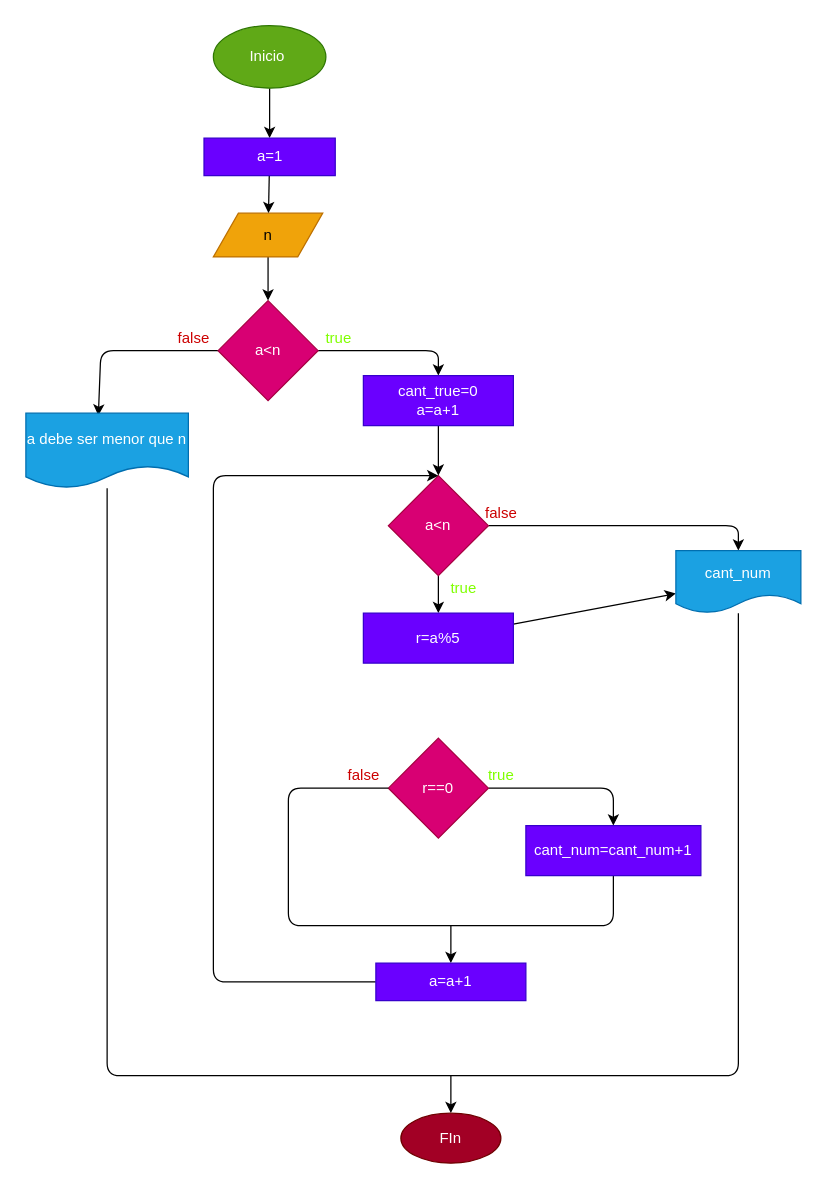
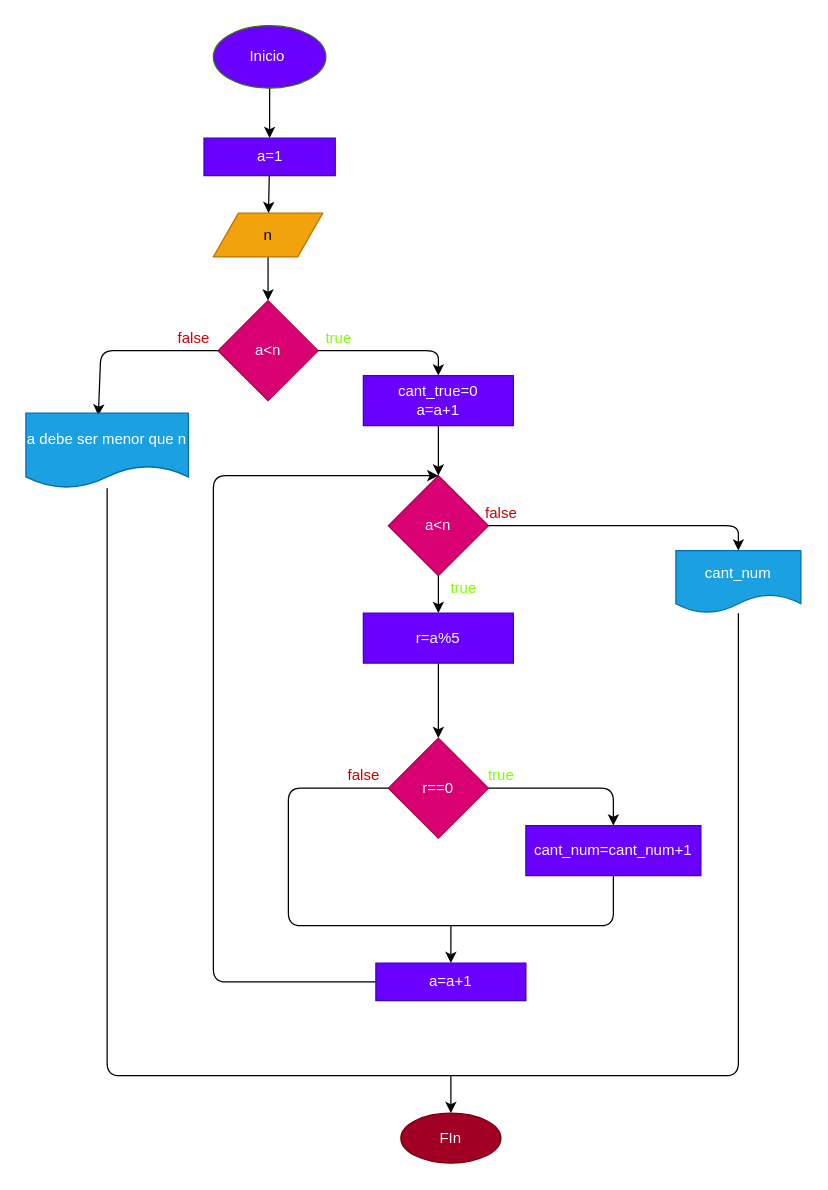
  <mxCell id="0" />
  <mxCell id="1" parent="0" />
  <mxCell id="2" value="" style="edgeStyle=none;html=1;" edge="1" parent="1" source="3" target="7"><mxGeometry relative="1" as="geometry" /></mxCell>
- <mxCell id="3" value="Inicio&amp;nbsp;" style="ellipse;whiteSpace=wrap;html=1;fillColor=#60a917;fontColor=#ffffff;strokeColor=#2D7600;" vertex="1" parent="1"><mxGeometry x="170" y="20" width="90" height="50" as="geometry" /></mxCell>
+ <mxCell id="3" value="Inicio&amp;nbsp;" style="ellipse;whiteSpace=wrap;html=1;fillColor=#6a00ff;fontColor=#ffffff;strokeColor=#2D7600;" vertex="1" parent="1"><mxGeometry x="170" y="20" width="90" height="50" as="geometry" /></mxCell>
  <mxCell id="4" value="" style="edgeStyle=none;html=1;" edge="1" parent="1" source="5" target="10"><mxGeometry relative="1" as="geometry" /></mxCell>
  <mxCell id="5" value="n" style="shape=parallelogram;perimeter=parallelogramPerimeter;whiteSpace=wrap;html=1;fixedSize=1;fillColor=#f0a30a;strokeColor=#BD7000;fontColor=#000000;" vertex="1" parent="1"><mxGeometry x="170" y="170" width="87.5" height="35" as="geometry" /></mxCell>
  <mxCell id="6" style="edgeStyle=none;html=1;" edge="1" parent="1" source="7" target="5"><mxGeometry relative="1" as="geometry" /></mxCell>
  <mxCell id="7" value="a=1" style="whiteSpace=wrap;html=1;fillColor=#6a00ff;strokeColor=#3700CC;fontColor=#ffffff;" vertex="1" parent="1"><mxGeometry x="162.5" y="110" width="105" height="30" as="geometry" /></mxCell>
  <mxCell id="8" style="edgeStyle=none;html=1;startArrow=none;startFill=0;entryX=0.446;entryY=0.033;entryDx=0;entryDy=0;entryPerimeter=0;" edge="1" parent="1" source="10" target="11"><mxGeometry relative="1" as="geometry"><mxPoint x="80" y="310" as="targetPoint" /><Array as="points"><mxPoint x="80" y="280" /></Array></mxGeometry></mxCell>
  <mxCell id="9" style="edgeStyle=none;html=1;startArrow=none;startFill=0;" edge="1" parent="1" source="10" target="13"><mxGeometry relative="1" as="geometry"><Array as="points"><mxPoint x="350" y="280" /></Array></mxGeometry></mxCell>
  <mxCell id="10" value="a&amp;lt;n" style="rhombus;whiteSpace=wrap;html=1;fillColor=#d80073;strokeColor=#A50040;fontColor=#ffffff;" vertex="1" parent="1"><mxGeometry x="173.75" y="240" width="80" height="80" as="geometry" /></mxCell>
  <mxCell id="11" value="a debe ser menor que n" style="shape=document;whiteSpace=wrap;html=1;boundedLbl=1;fillColor=#1ba1e2;fontColor=#ffffff;strokeColor=#006EAF;" vertex="1" parent="1"><mxGeometry x="20" y="330" width="130" height="60" as="geometry" /></mxCell>
  <mxCell id="12" value="" style="edgeStyle=none;html=1;startArrow=none;startFill=0;" edge="1" parent="1" source="13" target="16"><mxGeometry relative="1" as="geometry" /></mxCell>
  <mxCell id="13" value="cant_true=0&lt;br&gt;a=a+1" style="whiteSpace=wrap;html=1;fillColor=#6a00ff;fontColor=#ffffff;strokeColor=#3700CC;" vertex="1" parent="1"><mxGeometry x="290" y="300" width="120" height="40" as="geometry" /></mxCell>
  <mxCell id="14" value="" style="edgeStyle=none;html=1;startArrow=none;startFill=0;" edge="1" parent="1" source="16" target="18"><mxGeometry relative="1" as="geometry" /></mxCell>
  <mxCell id="15" style="edgeStyle=none;html=1;startArrow=none;startFill=0;endArrow=classic;endFill=1;" edge="1" parent="1" source="16" target="27"><mxGeometry relative="1" as="geometry"><Array as="points"><mxPoint x="590" y="420" /></Array></mxGeometry></mxCell>
  <mxCell id="16" value="a&amp;lt;n" style="rhombus;whiteSpace=wrap;html=1;fillColor=#d80073;strokeColor=#A50040;fontColor=#ffffff;" vertex="1" parent="1"><mxGeometry x="310" y="380" width="80" height="80" as="geometry" /></mxCell>
- <mxCell id="17" value="" style="edgeStyle=none;html=1;startArrow=none;startFill=0;" edge="1" parent="1" source="18" target="27"><mxGeometry relative="1" as="geometry" /></mxCell>
+ <mxCell id="17" value="" style="edgeStyle=none;html=1;startArrow=none;startFill=0;" edge="1" parent="1" source="18" target="20"><mxGeometry relative="1" as="geometry" /></mxCell>
  <mxCell id="18" value="r=a%5" style="whiteSpace=wrap;html=1;fillColor=#6a00ff;strokeColor=#3700CC;fontColor=#ffffff;" vertex="1" parent="1"><mxGeometry x="290" y="490" width="120" height="40" as="geometry" /></mxCell>
  <mxCell id="19" style="edgeStyle=none;html=1;startArrow=none;startFill=0;" edge="1" parent="1" source="20" target="22"><mxGeometry relative="1" as="geometry"><Array as="points"><mxPoint x="490" y="630" /></Array></mxGeometry></mxCell>
  <mxCell id="20" value="r==0" style="rhombus;whiteSpace=wrap;html=1;fillColor=#d80073;strokeColor=#A50040;fontColor=#ffffff;" vertex="1" parent="1"><mxGeometry x="310" y="590" width="80" height="80" as="geometry" /></mxCell>
  <mxCell id="21" style="edgeStyle=none;html=1;entryX=0;entryY=0.5;entryDx=0;entryDy=0;startArrow=none;startFill=0;endArrow=none;endFill=0;" edge="1" parent="1" source="22" target="20"><mxGeometry relative="1" as="geometry"><Array as="points"><mxPoint x="490" y="740" /><mxPoint x="340" y="740" /><mxPoint x="230" y="740" /><mxPoint x="230" y="630" /></Array></mxGeometry></mxCell>
  <mxCell id="22" value="cant_num=cant_num+1" style="whiteSpace=wrap;html=1;fillColor=#6a00ff;fontColor=#ffffff;strokeColor=#3700CC;" vertex="1" parent="1"><mxGeometry x="420" y="660" width="140" height="40" as="geometry" /></mxCell>
  <mxCell id="23" style="edgeStyle=none;html=1;startArrow=classic;startFill=1;endArrow=none;endFill=0;" edge="1" parent="1" source="25"><mxGeometry relative="1" as="geometry"><mxPoint x="360" y="740" as="targetPoint" /></mxGeometry></mxCell>
  <mxCell id="24" style="edgeStyle=none;html=1;entryX=0.5;entryY=0;entryDx=0;entryDy=0;startArrow=none;startFill=0;endArrow=classic;endFill=1;" edge="1" parent="1" source="25" target="16"><mxGeometry relative="1" as="geometry"><Array as="points"><mxPoint x="170" y="785" /><mxPoint x="170" y="660" /><mxPoint x="170" y="380" /></Array></mxGeometry></mxCell>
  <mxCell id="25" value="a=a+1" style="whiteSpace=wrap;html=1;fillColor=#6a00ff;fontColor=#ffffff;strokeColor=#3700CC;" vertex="1" parent="1"><mxGeometry x="300" y="770" width="120" height="30" as="geometry" /></mxCell>
  <mxCell id="26" style="edgeStyle=none;html=1;startArrow=none;startFill=0;endArrow=none;endFill=0;" edge="1" parent="1" source="27" target="11"><mxGeometry relative="1" as="geometry"><Array as="points"><mxPoint x="590" y="860" /><mxPoint x="350" y="860" /><mxPoint x="85" y="860" /></Array></mxGeometry></mxCell>
  <mxCell id="27" value="cant_num" style="shape=document;whiteSpace=wrap;html=1;boundedLbl=1;fillColor=#1ba1e2;fontColor=#ffffff;strokeColor=#006EAF;" vertex="1" parent="1"><mxGeometry x="540" y="440" width="100" height="50" as="geometry" /></mxCell>
  <mxCell id="28" style="edgeStyle=none;html=1;startArrow=classic;startFill=1;endArrow=none;endFill=0;" edge="1" parent="1" source="29"><mxGeometry relative="1" as="geometry"><mxPoint x="360" y="860" as="targetPoint" /></mxGeometry></mxCell>
  <mxCell id="29" value="FIn" style="ellipse;whiteSpace=wrap;html=1;fillColor=#a20025;fontColor=#ffffff;strokeColor=#6F0000;" vertex="1" parent="1"><mxGeometry x="320" y="890" width="80" height="40" as="geometry" /></mxCell>
  <mxCell id="30" value="true" style="text;html=1;align=center;verticalAlign=middle;resizable=0;points=[];autosize=1;strokeColor=none;fillColor=none;fontColor=#80FF00;" vertex="1" parent="1"><mxGeometry x="250" y="260" width="40" height="20" as="geometry" /></mxCell>
  <mxCell id="31" value="true" style="text;html=1;align=center;verticalAlign=middle;resizable=0;points=[];autosize=1;strokeColor=none;fillColor=none;fontColor=#80FF00;" vertex="1" parent="1"><mxGeometry x="350" y="460" width="40" height="20" as="geometry" /></mxCell>
  <mxCell id="32" value="true" style="text;html=1;align=center;verticalAlign=middle;resizable=0;points=[];autosize=1;strokeColor=none;fillColor=none;fontColor=#80FF00;" vertex="1" parent="1"><mxGeometry x="380" y="610" width="40" height="20" as="geometry" /></mxCell>
  <mxCell id="33" value="false" style="text;html=1;align=center;verticalAlign=middle;resizable=0;points=[];autosize=1;strokeColor=none;fillColor=none;fontColor=#CC0000;" vertex="1" parent="1"><mxGeometry x="133.75" y="260" width="40" height="20" as="geometry" /></mxCell>
  <mxCell id="34" value="false" style="text;html=1;align=center;verticalAlign=middle;resizable=0;points=[];autosize=1;strokeColor=none;fillColor=none;fontColor=#CC0000;" vertex="1" parent="1"><mxGeometry x="380" y="400" width="40" height="20" as="geometry" /></mxCell>
  <mxCell id="35" value="false" style="text;html=1;align=center;verticalAlign=middle;resizable=0;points=[];autosize=1;strokeColor=none;fillColor=none;fontColor=#CC0000;" vertex="1" parent="1"><mxGeometry x="270" y="610" width="40" height="20" as="geometry" /></mxCell>
